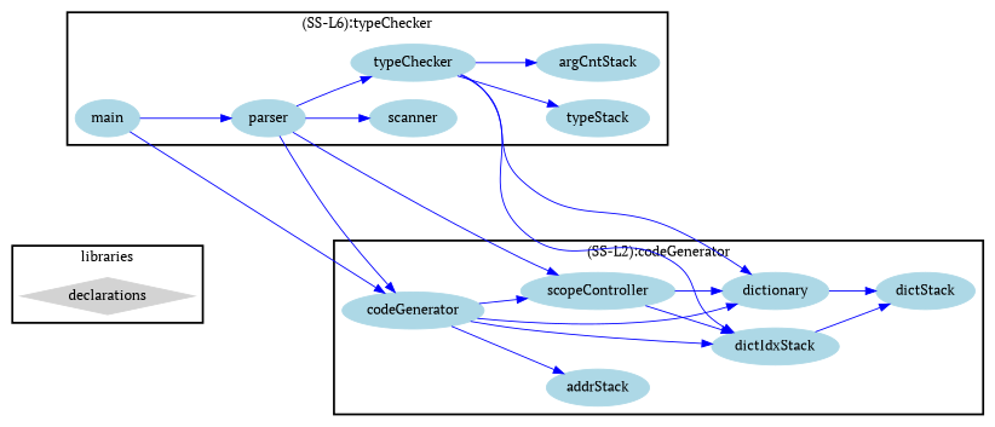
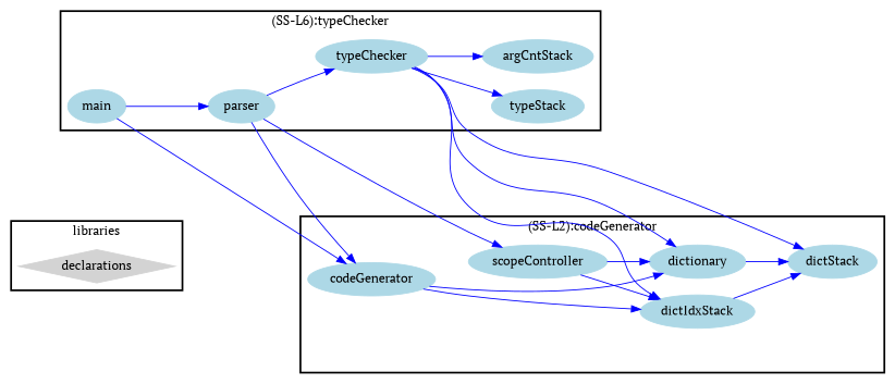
  digraph {
    fontname="PT Serif"
    rankdir=LR
    node [color=lightblue fontcolor=black fontname="PT Serif" shape=ellipse style=filled]
    edge [color=blue font=6 fontname="PT Serif"]
    declarations [color=lightgray shape=diamond]
    n2 [label=main]
-   n3 [label=scanner]
    n4 [label=parser]
    n5 [label=typeStack]
    n6 [label=typeChecker]
    n7 [label=argCntStack]
-   n8 [label=addrStack]
    n9 [label=codeGenerator]
    n10 [label=dictionary]
    n11 [label=scopeController]
    n12 [label=dictIdxStack]
    n13 [label=dictStack]
    subgraph cluster_1 {
      color=black
      label=libraries
      style=bold
      declarations
    }
    subgraph cluster_2 {
      color=black
      label="(SS-L6):typeChecker"
      style=bold
      n2
-     n3
      n4
      n5
      n6
      n7
    }
    subgraph cluster_3 {
      color=black
      label="(SS-L2):codeGenerator"
      style=bold
-     n8
      n9
      n10
      n11
      n12
      n13
    }
    n2 -> n4
    n2 -> n9
-   n4 -> n3
    n4 -> n6
    n4 -> n9
    n4 -> n11
    n6 -> n5
    n6 -> n7
    n6 -> n10
    n6 -> n12
-   n9 -> n8
+   n6 -> n13
    n9 -> n10
-   n9 -> n11
    n9 -> n12
    n10 -> n13
    n11 -> n10
    n11 -> n12
    n12 -> n13
  }
